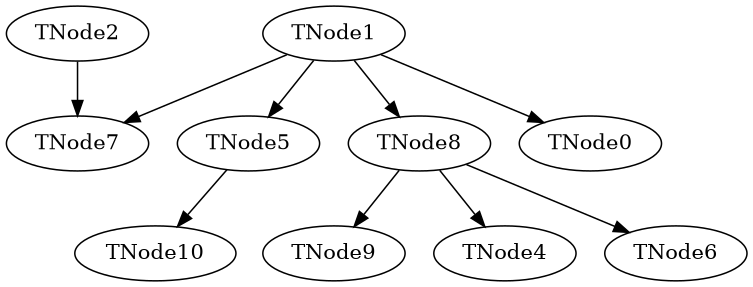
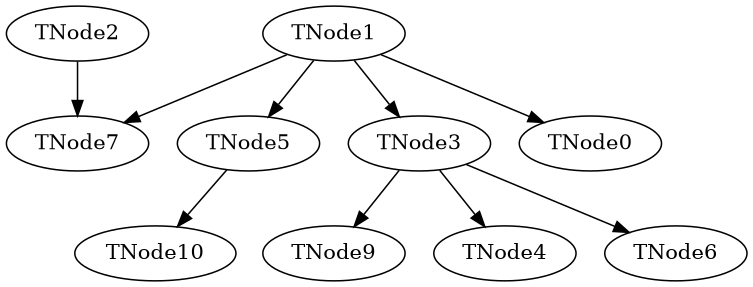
  digraph {
    TNode1
    TNode7
    TNode5
-   TNode8
+   TNode8 [label=TNode3]
    n5 [label=TNode0]
    TNode10
    TNode9
    TNode4
    TNode6
    TNode2
    TNode1 -> TNode7
    TNode1 -> TNode5
    TNode1 -> TNode8
    TNode1 -> n5
    TNode5 -> TNode10
    TNode8 -> TNode9
    TNode8 -> TNode4
    TNode8 -> TNode6
    TNode2 -> TNode7
  }
